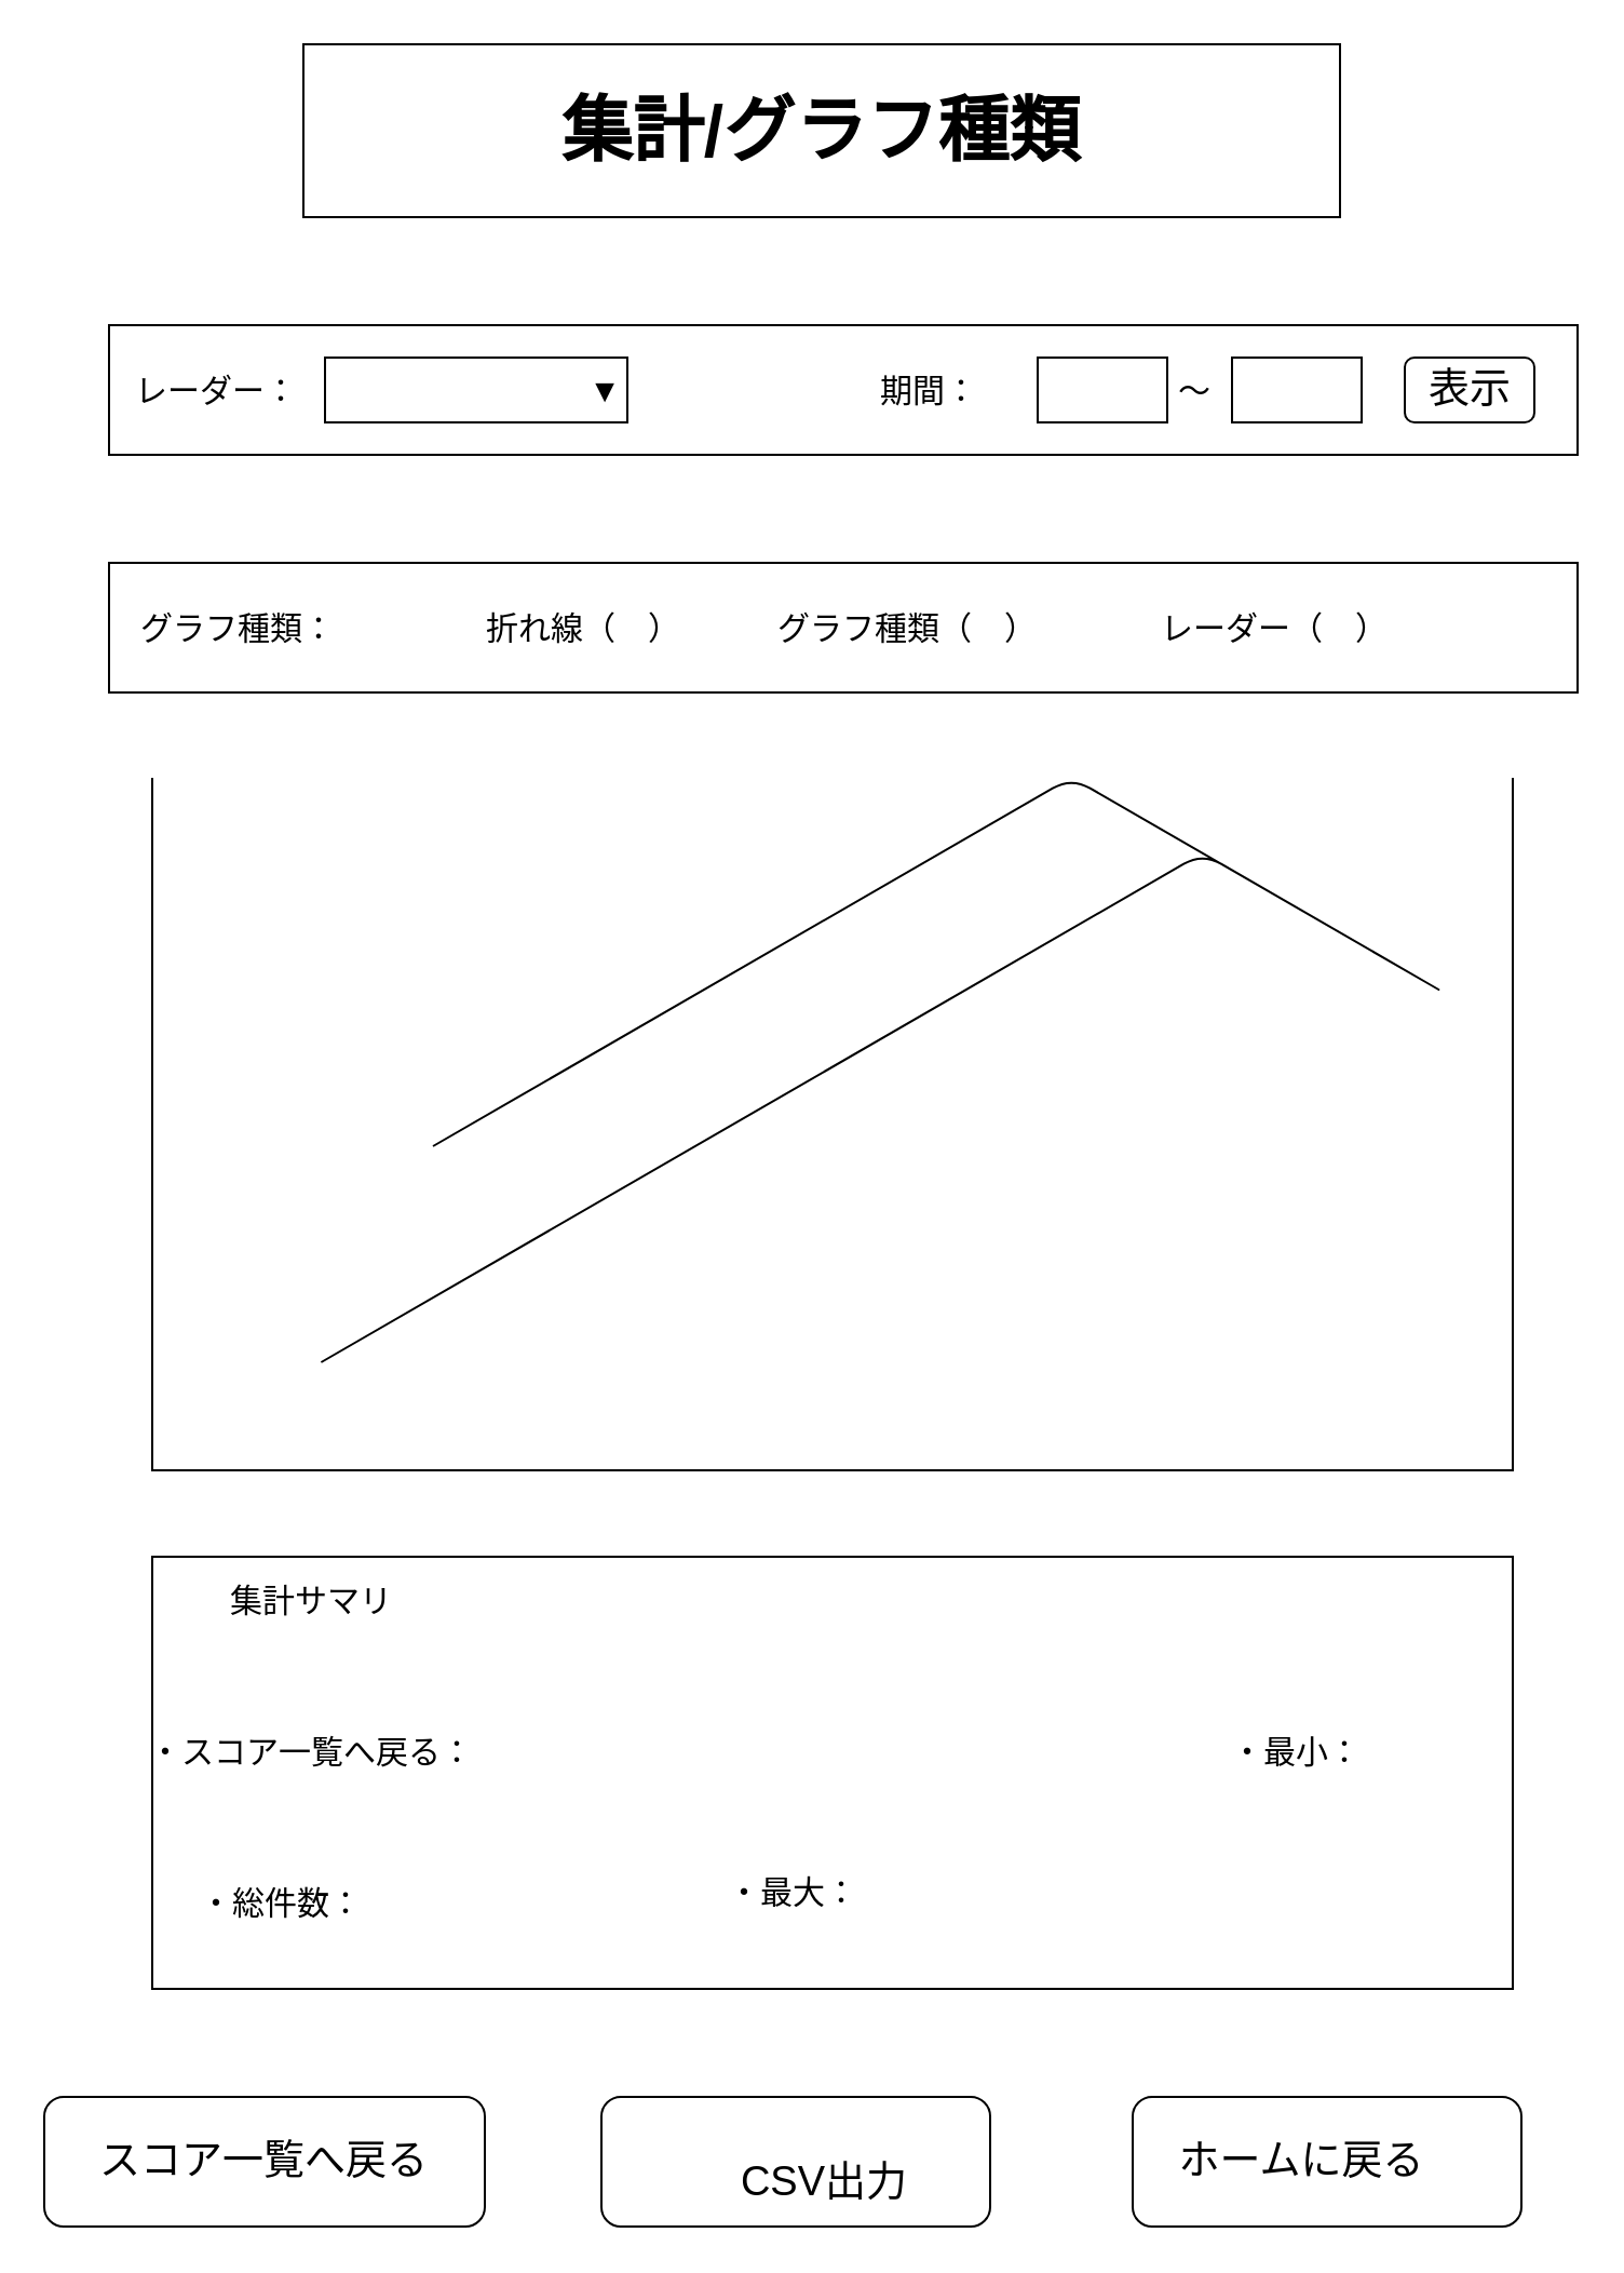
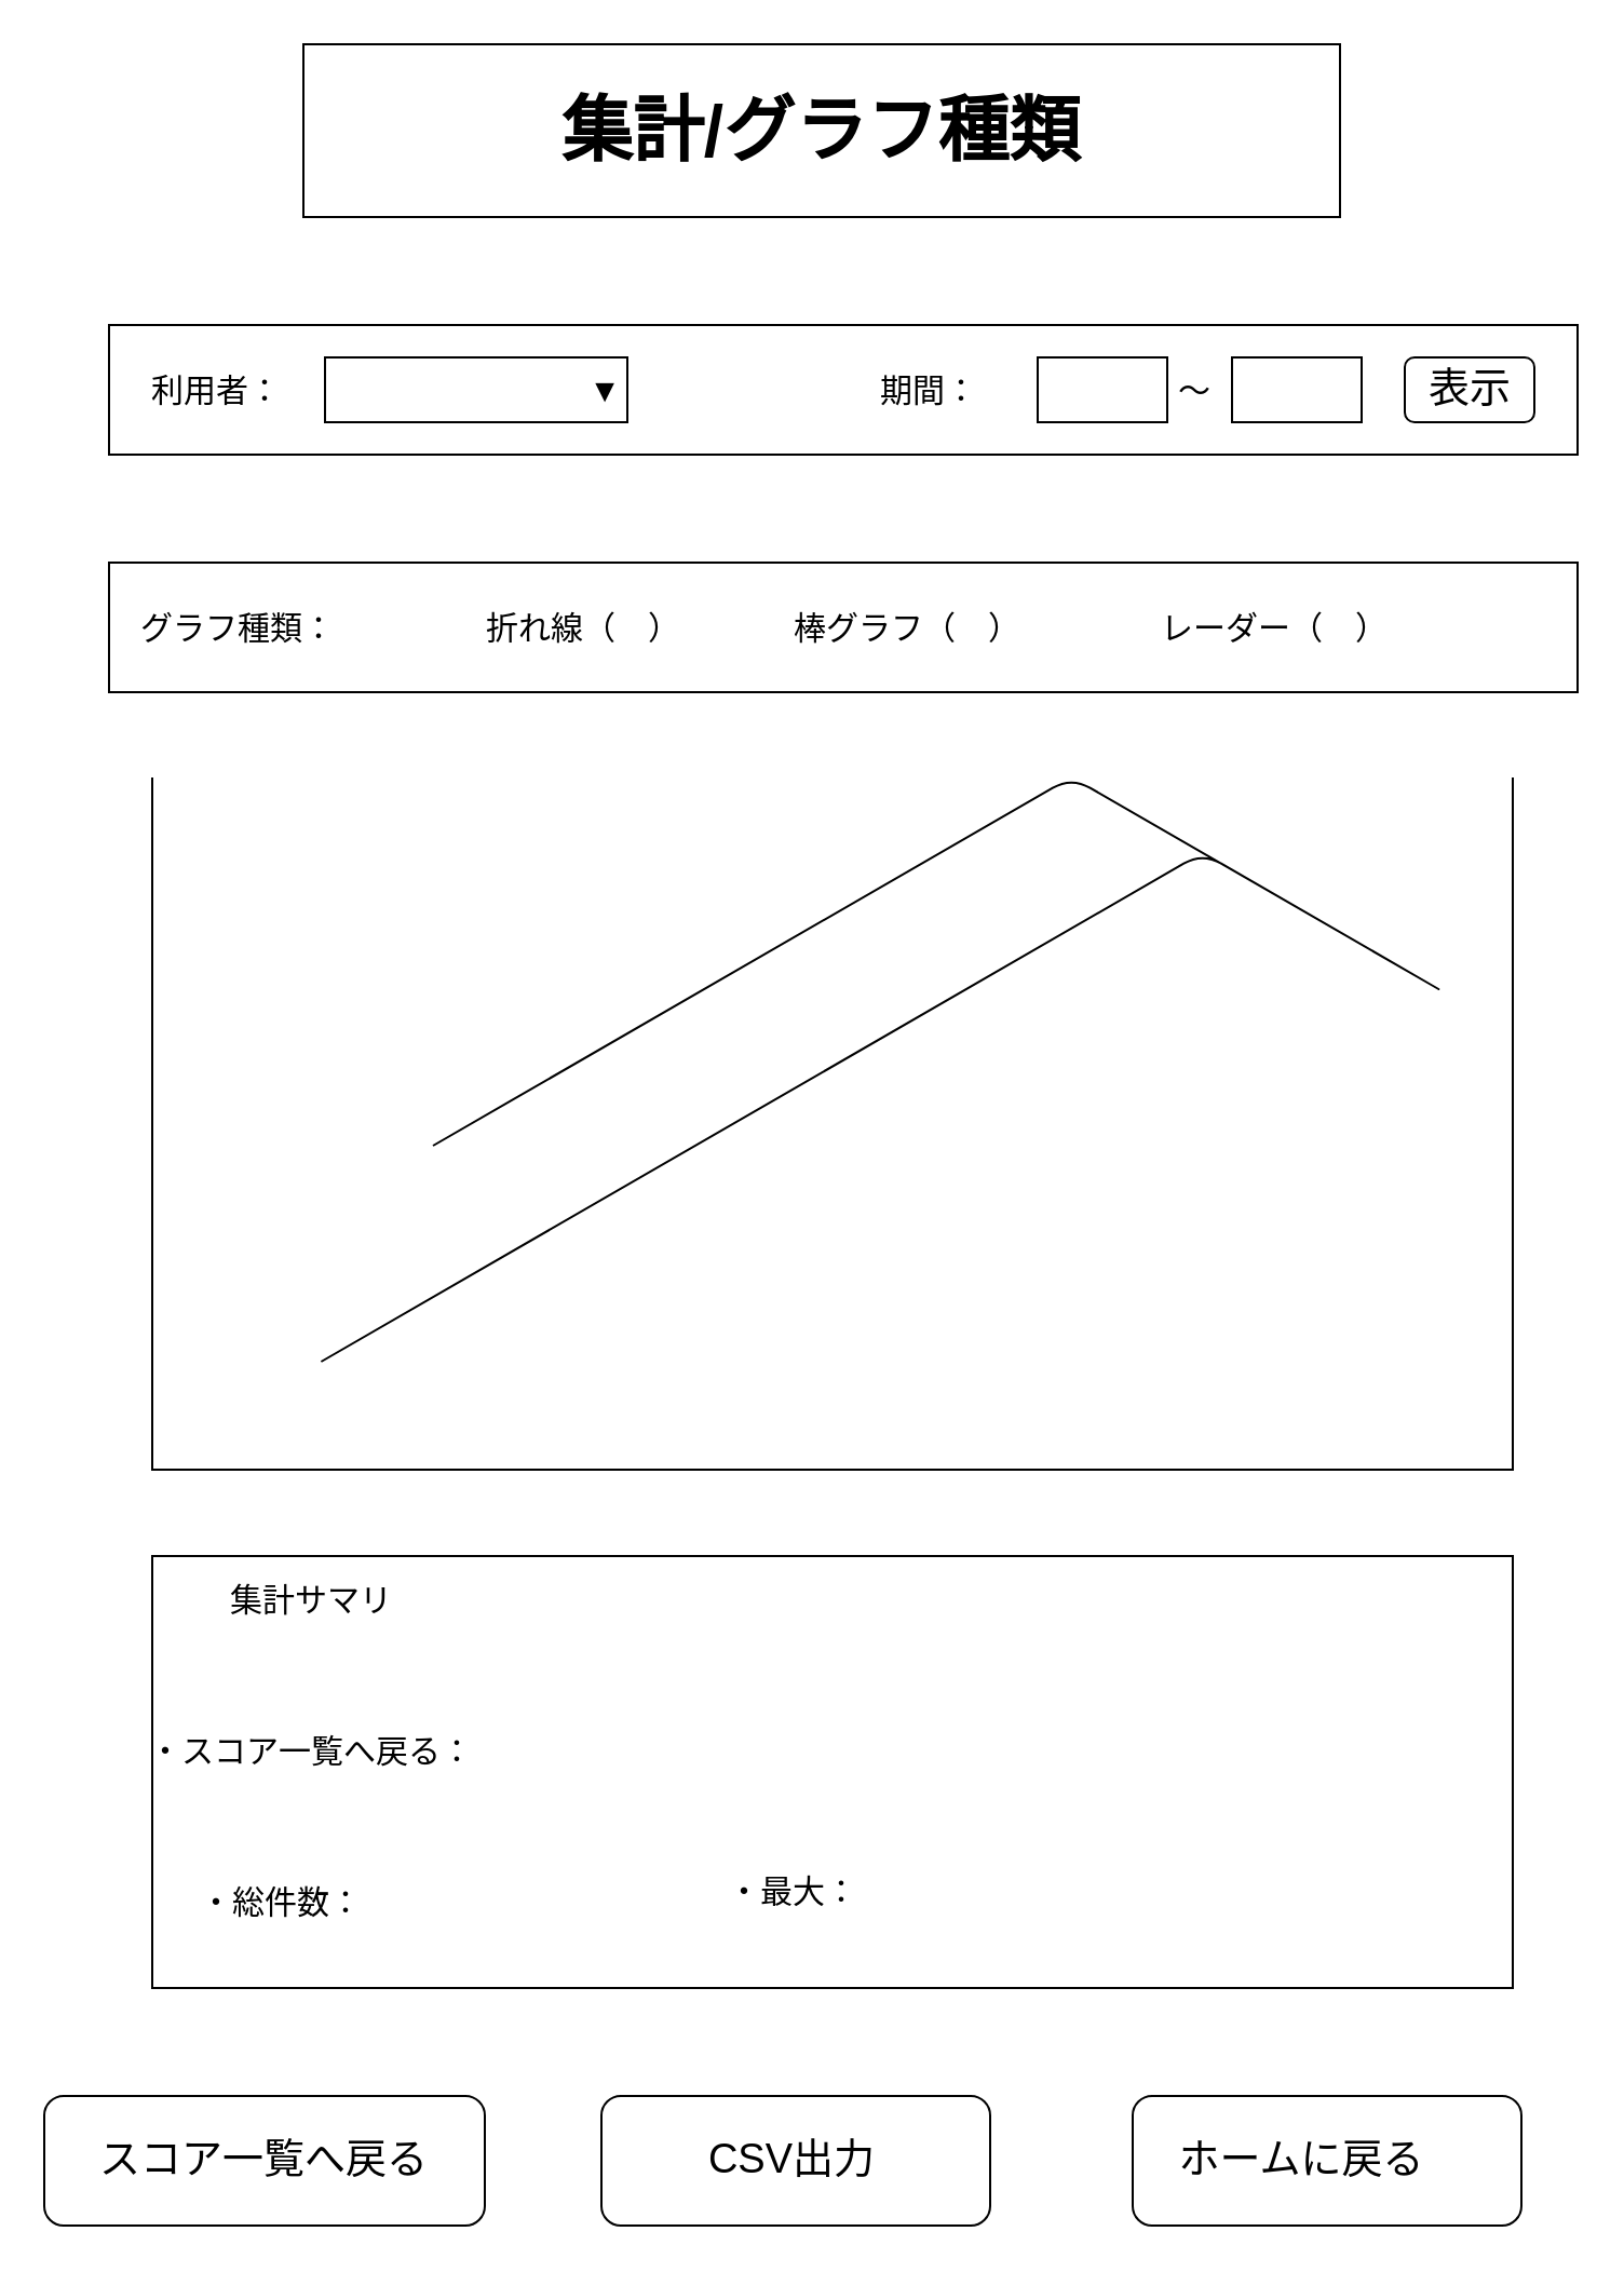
  <mxCell id="0" />
  <mxCell id="1" parent="0" />
  <mxCell id="2" value="" style="rounded=0;whiteSpace=wrap;html=1;" vertex="1" parent="1"><mxGeometry x="70" y="720" width="630" height="200" as="geometry" /></mxCell>
  <mxCell id="3" value="" style="rounded=0;whiteSpace=wrap;html=1;" vertex="1" parent="1"><mxGeometry x="50" y="260" width="680" height="60" as="geometry" /></mxCell>
  <mxCell id="4" value="" style="rounded=0;whiteSpace=wrap;html=1;" vertex="1" parent="1"><mxGeometry x="50" y="150" width="680" height="60" as="geometry" /></mxCell>
  <mxCell id="5" value="" style="rounded=1;whiteSpace=wrap;html=1;container=0;" vertex="1" parent="1"><mxGeometry x="20" y="970" width="204" height="60" as="geometry" /></mxCell>
  <mxCell id="6" value="スコア一覧へ戻る" style="text;html=1;align=center;verticalAlign=middle;whiteSpace=wrap;rounded=0;fontSize=19;container=0;" vertex="1" parent="1"><mxGeometry x="40" y="985" width="164" height="30" as="geometry" /></mxCell>
  <mxCell id="7" value="" style="rounded=1;whiteSpace=wrap;html=1;container=0;" vertex="1" parent="1"><mxGeometry x="278" y="970" width="180" height="60" as="geometry" /></mxCell>
- <mxCell id="8" value="CSV出力" style="text;html=1;align=center;verticalAlign=middle;whiteSpace=wrap;rounded=0;fontSize=19;container=0;" vertex="1" parent="1"><mxGeometry x="310" y="995" width="143" height="30" as="geometry" /></mxCell>
+ <mxCell id="8" value="CSV出力" style="text;html=1;align=center;verticalAlign=middle;whiteSpace=wrap;rounded=0;fontSize=19;container=0;" vertex="1" parent="1"><mxGeometry x="295" y="985" width="143" height="30" as="geometry" /></mxCell>
  <mxCell id="9" value="" style="group" vertex="1" connectable="0" parent="1"><mxGeometry x="140" y="20" width="480" height="80" as="geometry" /></mxCell>
  <mxCell id="10" value="" style="rounded=0;whiteSpace=wrap;html=1;" vertex="1" parent="9"><mxGeometry width="480" height="80" as="geometry" /></mxCell>
  <mxCell id="11" value="&lt;span style=&quot;font-size: 33px;&quot;&gt;&lt;b&gt;集計/グラフ種類&lt;/b&gt;&lt;/span&gt;" style="text;html=1;align=center;verticalAlign=middle;whiteSpace=wrap;rounded=0;" vertex="1" parent="9"><mxGeometry x="30" y="29.091" width="420" height="21.818" as="geometry" /></mxCell>
  <mxCell id="12" value="" style="group" vertex="1" connectable="0" parent="1"><mxGeometry x="20" y="150" width="610" height="60" as="geometry" /></mxCell>
- <mxCell id="13" value="レーダー：" style="text;html=1;align=center;verticalAlign=middle;whiteSpace=wrap;rounded=0;fontSize=15;" vertex="1" parent="12"><mxGeometry width="160" height="60" as="geometry" /></mxCell>
+ <mxCell id="13" value="利用者：" style="text;html=1;align=center;verticalAlign=middle;whiteSpace=wrap;rounded=0;fontSize=15;" vertex="1" parent="12"><mxGeometry width="160" height="60" as="geometry" /></mxCell>
  <mxCell id="14" value="" style="rounded=0;whiteSpace=wrap;html=1;" vertex="1" parent="12"><mxGeometry x="130" y="15" width="140" height="30" as="geometry" /></mxCell>
  <mxCell id="15" value="▼" style="text;html=1;align=center;verticalAlign=middle;whiteSpace=wrap;rounded=0;fontSize=15;" vertex="1" parent="12"><mxGeometry x="180" width="160" height="60" as="geometry" /></mxCell>
  <mxCell id="16" value="期間：" style="text;html=1;align=center;verticalAlign=middle;whiteSpace=wrap;rounded=0;fontSize=15;" vertex="1" parent="12"><mxGeometry x="330" width="160" height="60" as="geometry" /></mxCell>
  <mxCell id="17" value="～" style="text;html=1;align=center;verticalAlign=middle;whiteSpace=wrap;rounded=0;fontSize=15;" vertex="1" parent="12"><mxGeometry x="453" width="160" height="60" as="geometry" /></mxCell>
  <mxCell id="18" value="" style="rounded=0;whiteSpace=wrap;html=1;" vertex="1" parent="1"><mxGeometry x="480" y="165" width="60" height="30" as="geometry" /></mxCell>
  <mxCell id="19" value="" style="rounded=0;whiteSpace=wrap;html=1;" vertex="1" parent="1"><mxGeometry x="570" y="165" width="60" height="30" as="geometry" /></mxCell>
  <mxCell id="20" value="" style="group" vertex="1" connectable="0" parent="1"><mxGeometry x="650" y="165" width="60" height="30" as="geometry" /></mxCell>
  <mxCell id="21" value="" style="rounded=1;whiteSpace=wrap;html=1;" vertex="1" parent="20"><mxGeometry width="60" height="30" as="geometry" /></mxCell>
  <mxCell id="22" value="表示" style="text;html=1;align=center;verticalAlign=middle;whiteSpace=wrap;rounded=0;fontSize=19;" vertex="1" parent="20"><mxGeometry x="8.5" y="7.5" width="43" height="15" as="geometry" /></mxCell>
  <mxCell id="23" value="グラフ種類：" style="text;html=1;align=center;verticalAlign=middle;whiteSpace=wrap;rounded=0;fontSize=15;" vertex="1" parent="1"><mxGeometry x="30" y="260" width="160" height="60" as="geometry" /></mxCell>
  <mxCell id="24" value="折れ線（　）" style="text;html=1;align=center;verticalAlign=middle;whiteSpace=wrap;rounded=0;fontSize=15;" vertex="1" parent="1"><mxGeometry x="190" y="260" width="160" height="60" as="geometry" /></mxCell>
- <mxCell id="25" value="グラフ種類（　）" style="text;html=1;align=center;verticalAlign=middle;whiteSpace=wrap;rounded=0;fontSize=15;" vertex="1" parent="1"><mxGeometry x="340" y="260" width="160" height="60" as="geometry" /></mxCell>
+ <mxCell id="25" value="棒グラフ（　）" style="text;html=1;align=center;verticalAlign=middle;whiteSpace=wrap;rounded=0;fontSize=15;" vertex="1" parent="1"><mxGeometry x="340" y="260" width="160" height="60" as="geometry" /></mxCell>
  <mxCell id="26" value="レーダー（　）" style="text;html=1;align=center;verticalAlign=middle;whiteSpace=wrap;rounded=0;fontSize=15;" vertex="1" parent="1"><mxGeometry x="510" y="260" width="160" height="60" as="geometry" /></mxCell>
  <mxCell id="27" value="" style="shape=partialRectangle;whiteSpace=wrap;html=1;bottom=1;right=1;left=1;top=0;fillColor=none;routingCenterX=-0.5;" vertex="1" parent="1"><mxGeometry x="70" y="360" width="630" height="320" as="geometry" /></mxCell>
  <mxCell id="28" value="" style="edgeStyle=isometricEdgeStyle;endArrow=none;html=1;" edge="1" parent="1"><mxGeometry width="50" height="100" relative="1" as="geometry"><mxPoint x="148.2" y="630" as="sourcePoint" /><mxPoint x="200" y="530" as="targetPoint" /><Array as="points"><mxPoint x="670" y="460" /></Array></mxGeometry></mxCell>
  <mxCell id="29" value="集計サマリ" style="text;html=1;align=center;verticalAlign=middle;whiteSpace=wrap;rounded=0;fontSize=15;" vertex="1" parent="1"><mxGeometry x="64" y="710" width="160" height="60" as="geometry" /></mxCell>
  <mxCell id="30" value="・スコア一覧へ戻る：" style="text;html=1;align=center;verticalAlign=middle;whiteSpace=wrap;rounded=0;fontSize=15;" vertex="1" parent="1"><mxGeometry x="64" y="780" width="160" height="60" as="geometry" /></mxCell>
  <mxCell id="31" value="・最大：" style="text;html=1;align=center;verticalAlign=middle;whiteSpace=wrap;rounded=0;fontSize=15;" vertex="1" parent="1"><mxGeometry x="286.5" y="845" width="160" height="60" as="geometry" /></mxCell>
- <mxCell id="32" value="・最小：" style="text;html=1;align=center;verticalAlign=middle;whiteSpace=wrap;rounded=0;fontSize=15;" vertex="1" parent="1"><mxGeometry x="520" y="780" width="160" height="60" as="geometry" /></mxCell>
  <mxCell id="33" value="・総件数：" style="text;html=1;align=center;verticalAlign=middle;whiteSpace=wrap;rounded=0;fontSize=15;" vertex="1" parent="1"><mxGeometry x="50" y="850" width="160" height="60" as="geometry" /></mxCell>
  <mxCell id="34" value="" style="group" vertex="1" connectable="0" parent="1"><mxGeometry x="524" y="970" width="180" height="60" as="geometry" /></mxCell>
  <mxCell id="35" value="" style="rounded=1;whiteSpace=wrap;html=1;container=0;" vertex="1" parent="34"><mxGeometry width="180" height="60" as="geometry" /></mxCell>
  <mxCell id="36" value="ホームに戻る" style="text;html=1;align=center;verticalAlign=middle;whiteSpace=wrap;rounded=0;fontSize=19;container=0;" vertex="1" parent="34"><mxGeometry x="7" y="15" width="143" height="30" as="geometry" /></mxCell>
